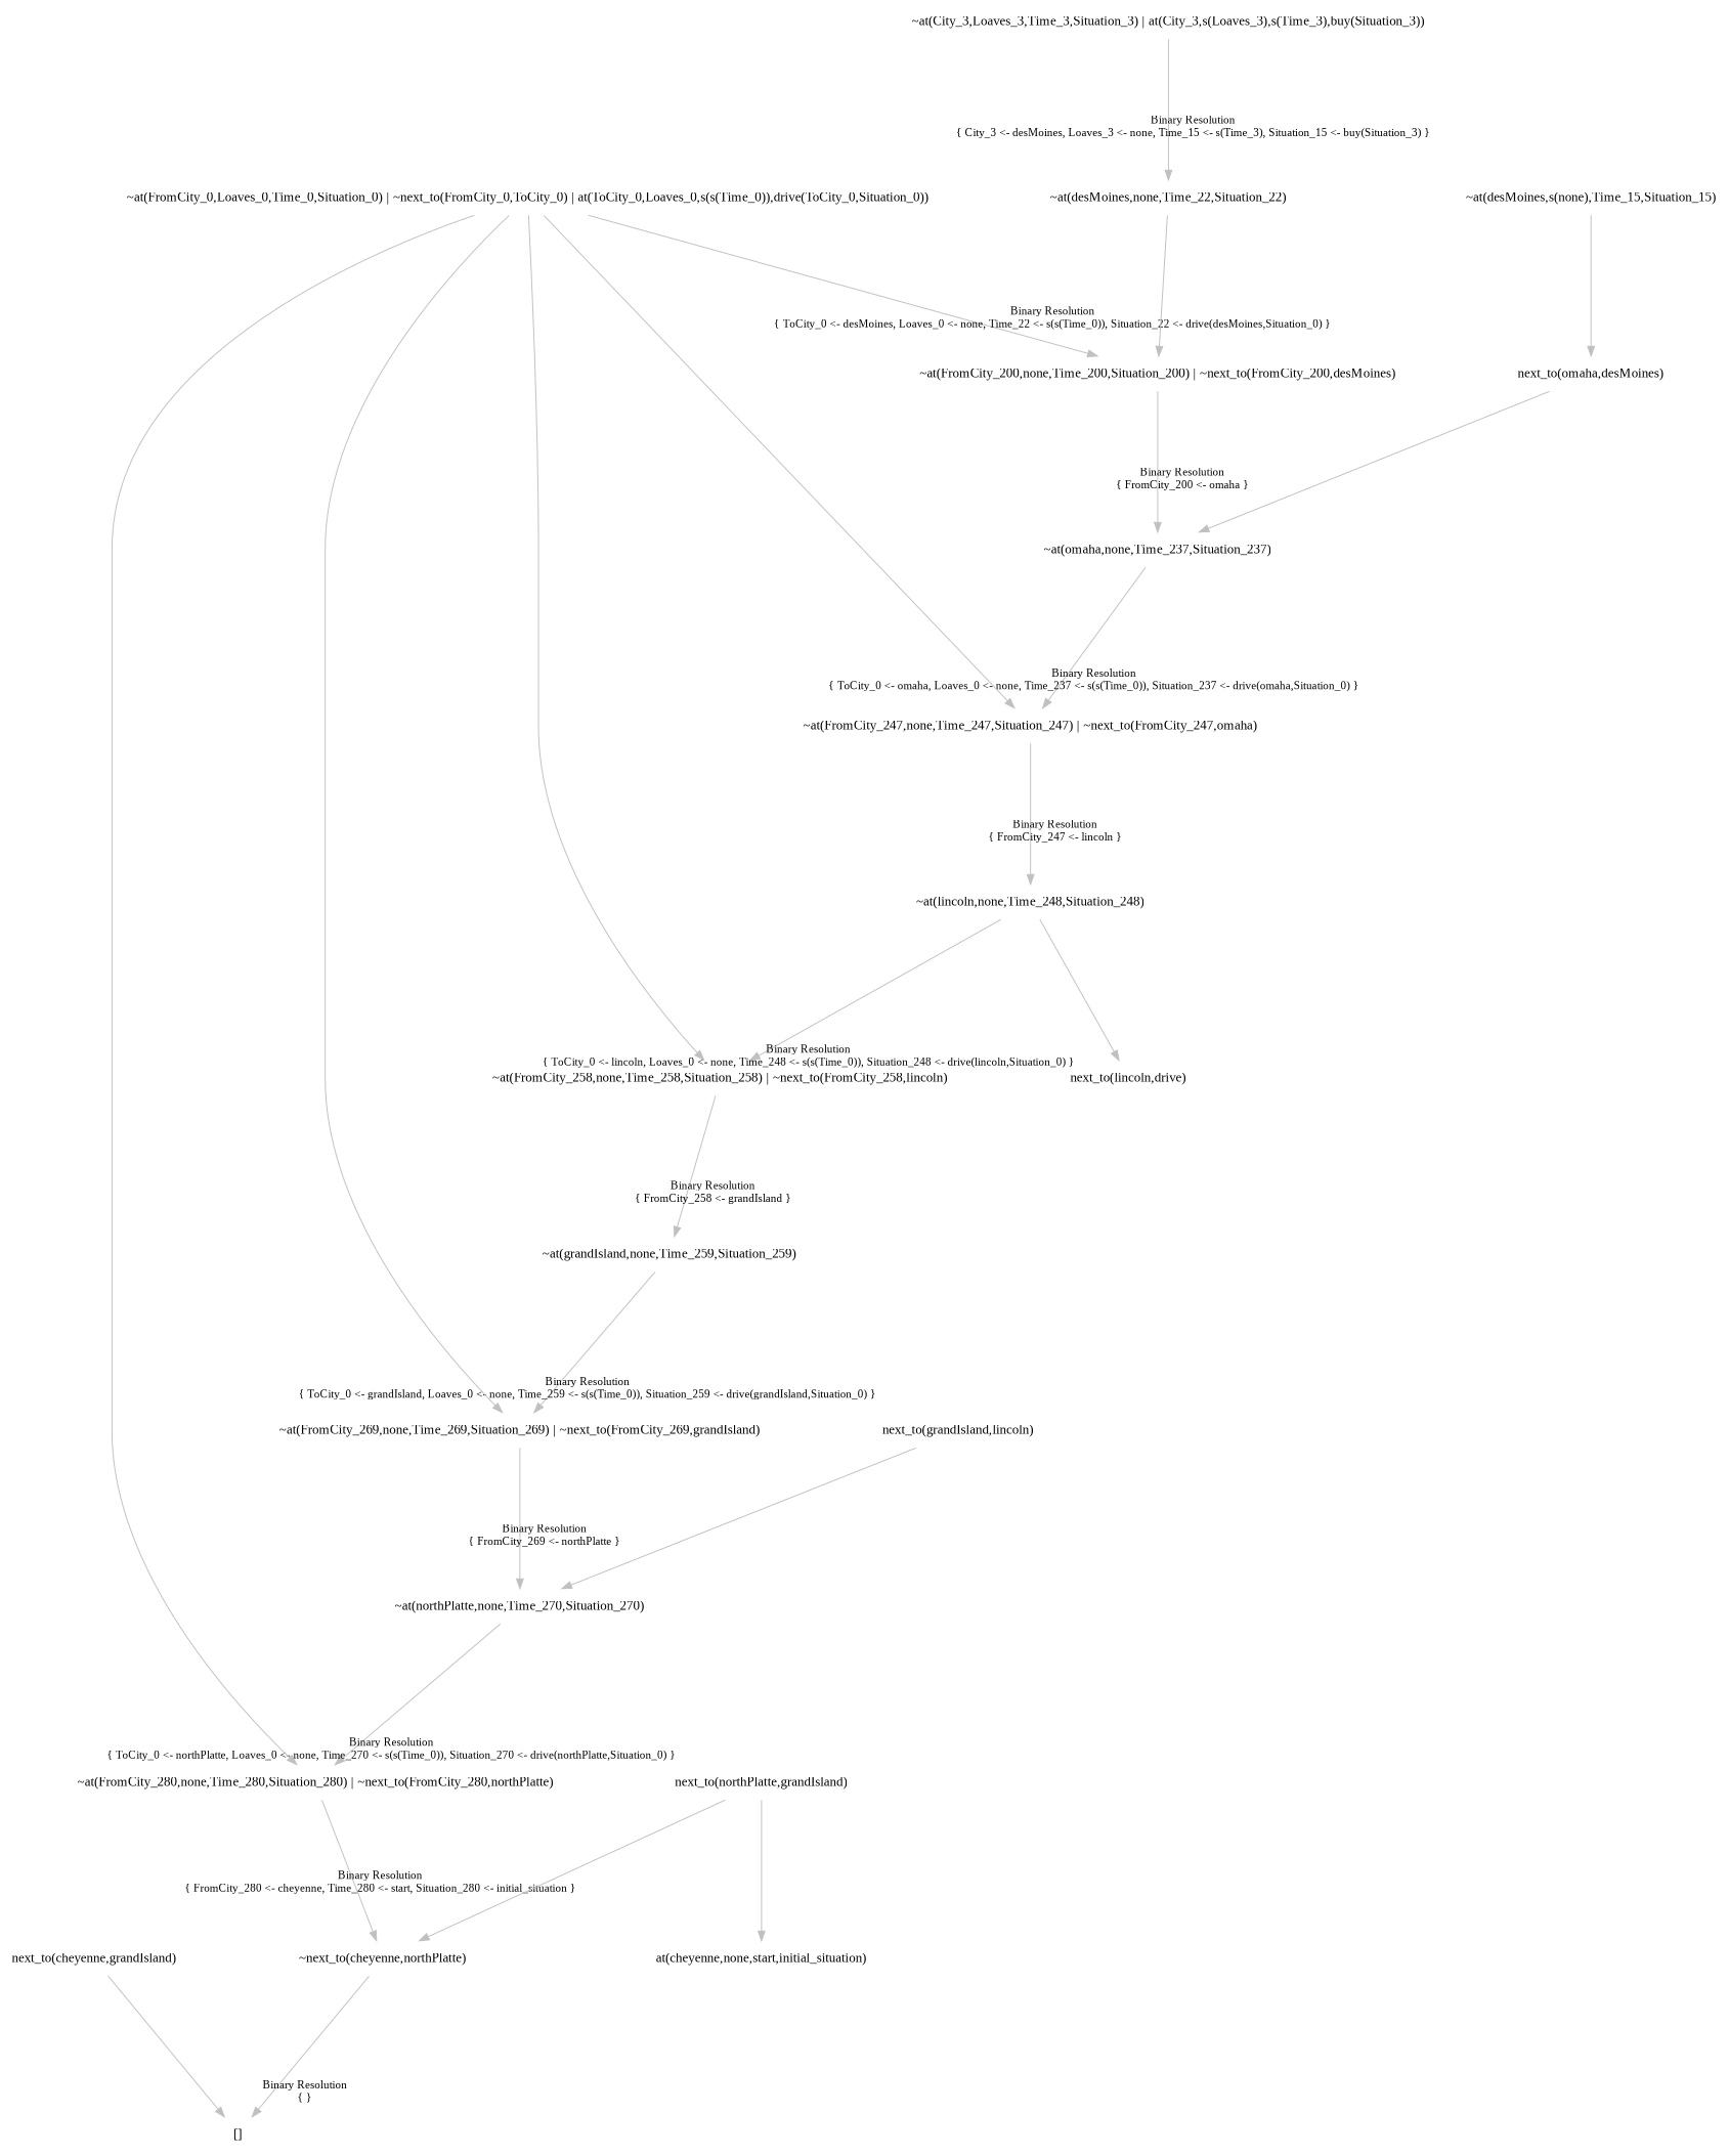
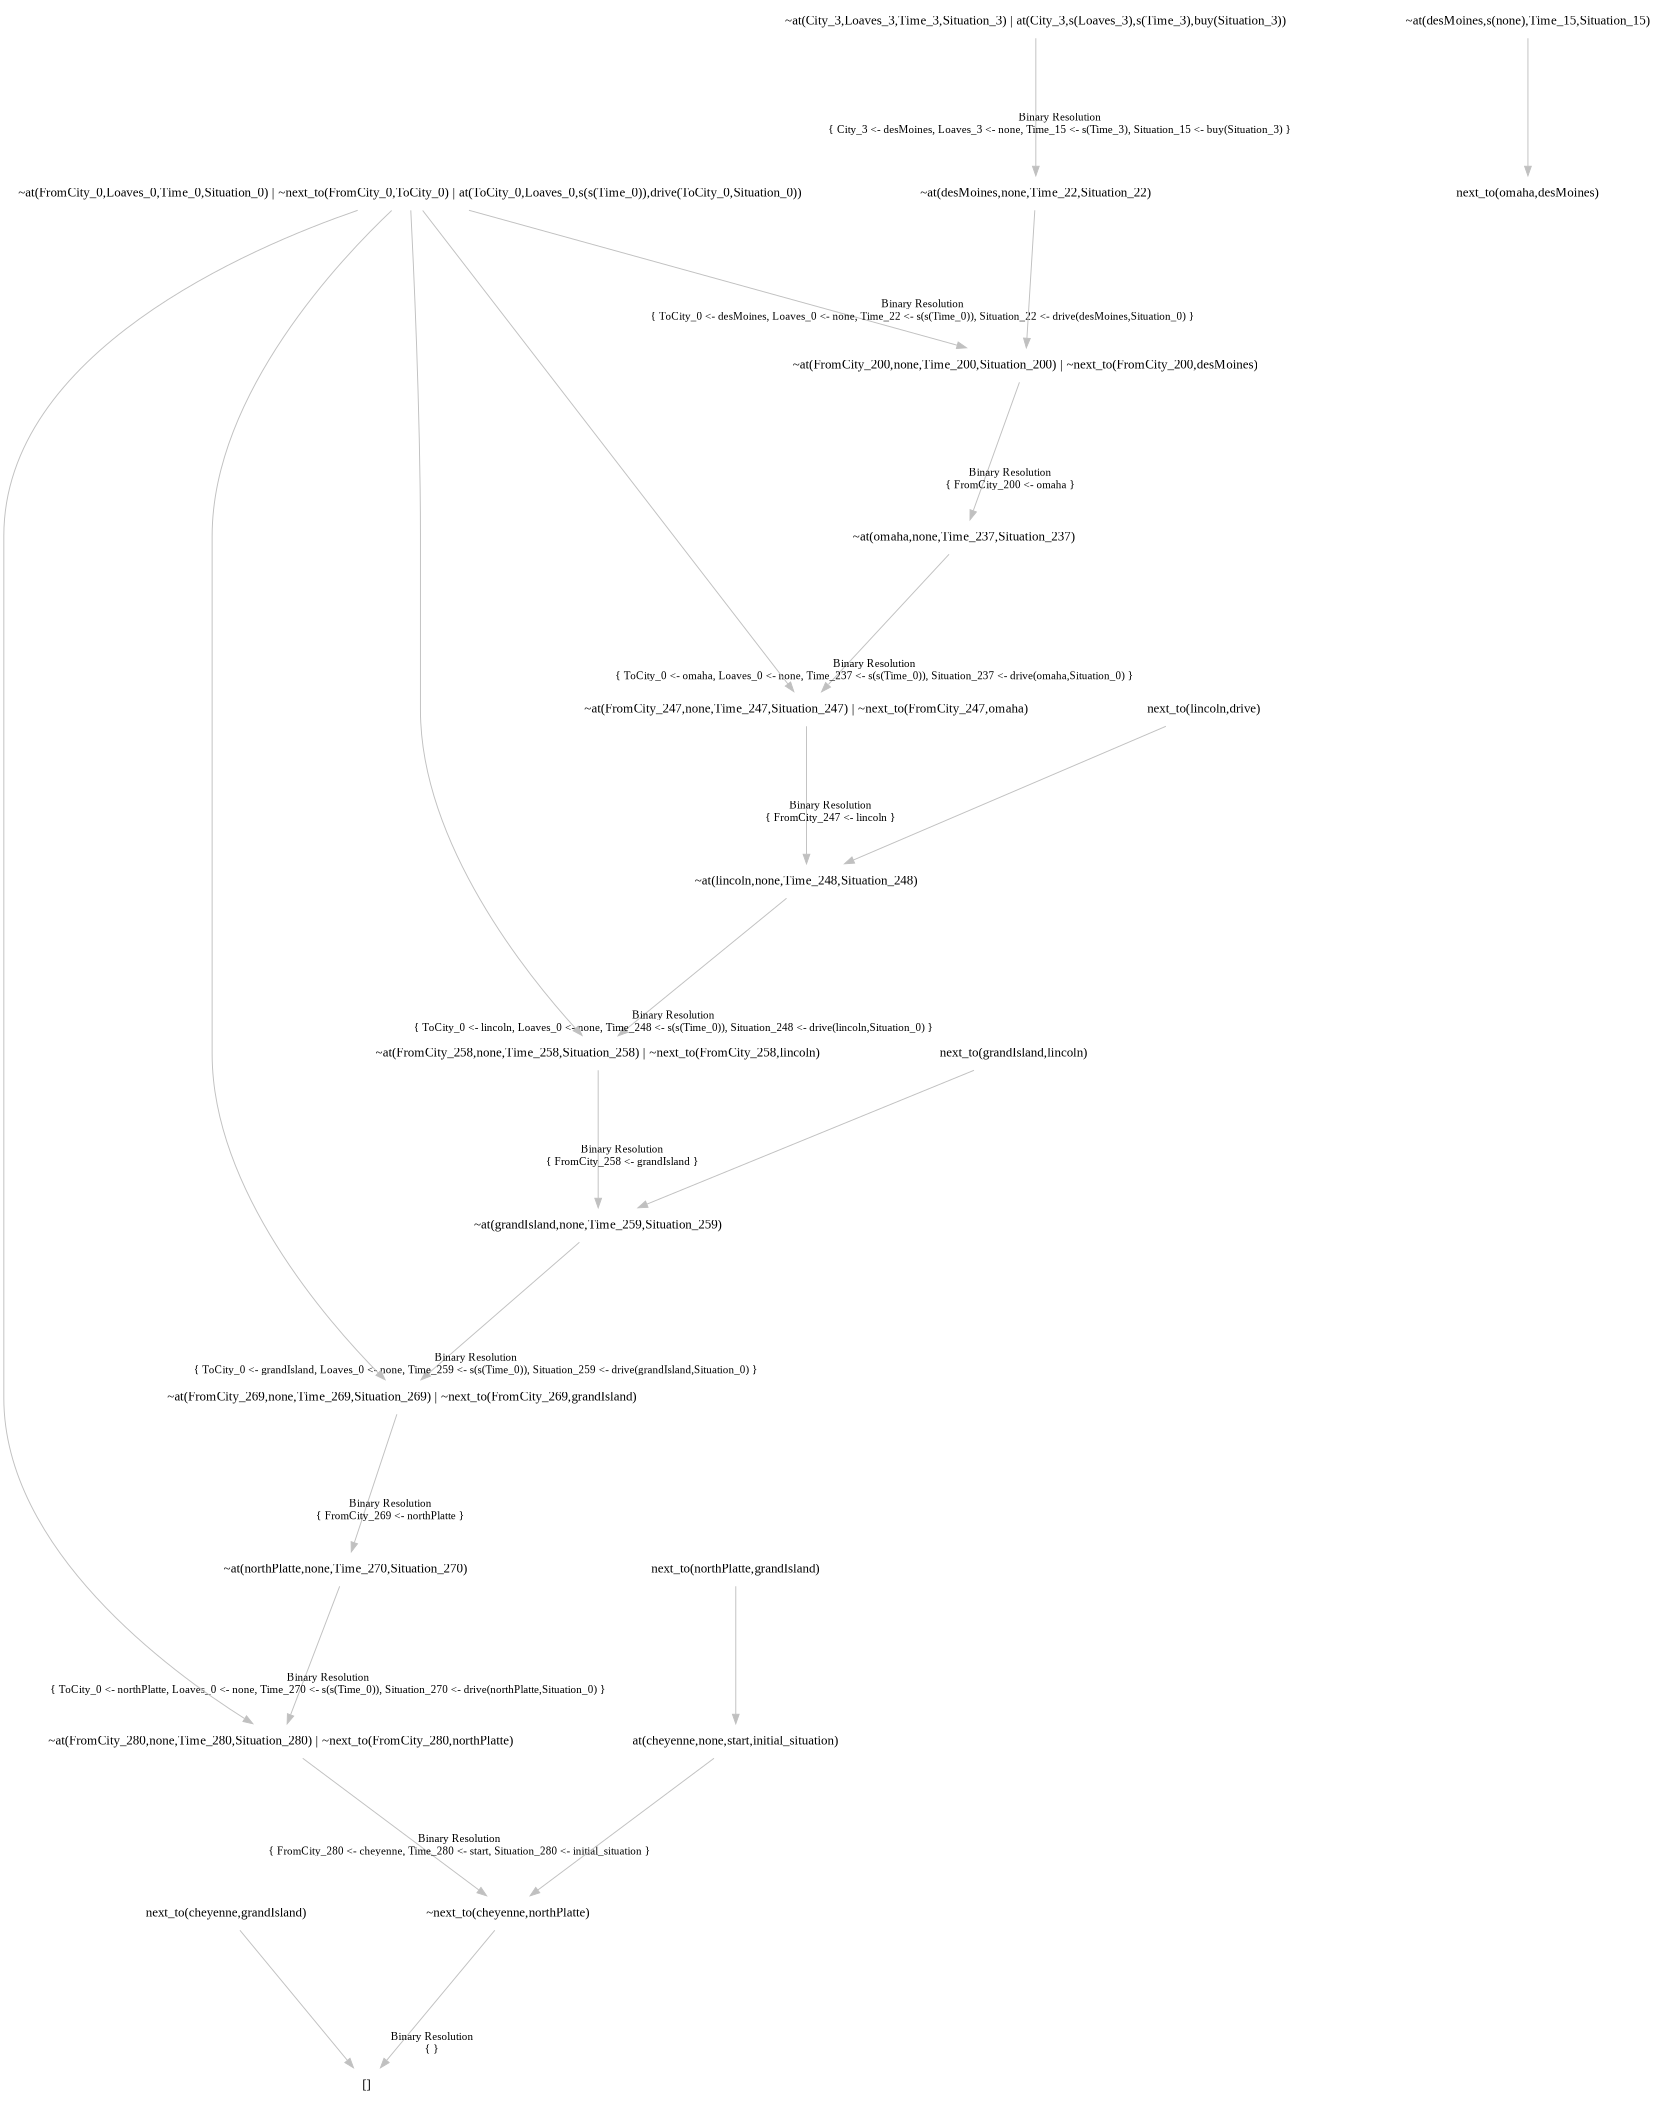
  digraph {
    fontname="Liberation Serif"
    nodesep=1.5
    ranksep=2
    node [fontname="Liberation Serif" shape=plaintext]
    edge [color=gray fontname="Liberation Serif"]
    "~next_to(cheyenne,northPlatte)"
    "[]"
    "~at(FromCity_280,none,Time_280,Situation_280) | ~next_to(FromCity_280,northPlatte)"
    "~at(northPlatte,none,Time_270,Situation_270)"
    "~at(FromCity_269,none,Time_269,Situation_269) | ~next_to(FromCity_269,grandIsland)"
    "~at(grandIsland,none,Time_259,Situation_259)"
    "~at(FromCity_258,none,Time_258,Situation_258) | ~next_to(FromCity_258,lincoln)"
    "~at(lincoln,none,Time_248,Situation_248)"
    "~at(FromCity_247,none,Time_247,Situation_247) | ~next_to(FromCity_247,omaha)"
    "~at(omaha,none,Time_237,Situation_237)"
    "~at(FromCity_200,none,Time_200,Situation_200) | ~next_to(FromCity_200,desMoines)"
    "~at(FromCity_0,Loaves_0,Time_0,Situation_0) | ~next_to(FromCity_0,ToCity_0) | at(ToCity_0,Loaves_0,s(s(Time_0)),drive(ToCity_0,Situation_0))"
    "~at(desMoines,none,Time_22,Situation_22)"
    "~at(City_3,Loaves_3,Time_3,Situation_3) | at(City_3,s(Loaves_3),s(Time_3),buy(Situation_3))"
    "~at(desMoines,s(none),Time_15,Situation_15)"
    "next_to(omaha,desMoines)"
    n17 [label="next_to(lincoln,drive)"]
    "next_to(grandIsland,lincoln)"
    "next_to(northPlatte,grandIsland)"
    "at(cheyenne,none,start,initial_situation)"
    n21 [label="next_to(cheyenne,grandIsland)"]
    "~next_to(cheyenne,northPlatte)" -> "[]" [headlabel="Binary Resolution\n{ }" labeldistance=6 labelfontcolor=black labelfontsize=12]
    "~at(FromCity_280,none,Time_280,Situation_280) | ~next_to(FromCity_280,northPlatte)" -> "~next_to(cheyenne,northPlatte)" [headlabel="Binary Resolution\n{ FromCity_280 <- cheyenne, Time_280 <- start, Situation_280 <- initial_situation }" labeldistance=6 labelfontcolor=black labelfontsize=12]
    "~at(northPlatte,none,Time_270,Situation_270)" -> "~at(FromCity_280,none,Time_280,Situation_280) | ~next_to(FromCity_280,northPlatte)" [headlabel="Binary Resolution\n{ ToCity_0 <- northPlatte, Loaves_0 <- none, Time_270 <- s(s(Time_0)), Situation_270 <- drive(northPlatte,Situation_0) }" labeldistance=6 labelfontcolor=black labelfontsize=12]
    "~at(FromCity_269,none,Time_269,Situation_269) | ~next_to(FromCity_269,grandIsland)" -> "~at(northPlatte,none,Time_270,Situation_270)" [headlabel="Binary Resolution\n{ FromCity_269 <- northPlatte }" labeldistance=6 labelfontcolor=black labelfontsize=12]
    "~at(grandIsland,none,Time_259,Situation_259)" -> "~at(FromCity_269,none,Time_269,Situation_269) | ~next_to(FromCity_269,grandIsland)" [headlabel="Binary Resolution\n{ ToCity_0 <- grandIsland, Loaves_0 <- none, Time_259 <- s(s(Time_0)), Situation_259 <- drive(grandIsland,Situation_0) }" labeldistance=6 labelfontcolor=black labelfontsize=12]
    "~at(FromCity_258,none,Time_258,Situation_258) | ~next_to(FromCity_258,lincoln)" -> "~at(grandIsland,none,Time_259,Situation_259)" [headlabel="Binary Resolution\n{ FromCity_258 <- grandIsland }" labeldistance=6 labelfontcolor=black labelfontsize=12]
    "~at(lincoln,none,Time_248,Situation_248)" -> "~at(FromCity_258,none,Time_258,Situation_258) | ~next_to(FromCity_258,lincoln)" [headlabel="Binary Resolution\n{ ToCity_0 <- lincoln, Loaves_0 <- none, Time_248 <- s(s(Time_0)), Situation_248 <- drive(lincoln,Situation_0) }" labeldistance=6 labelfontcolor=black labelfontsize=12]
    "~at(FromCity_247,none,Time_247,Situation_247) | ~next_to(FromCity_247,omaha)" -> "~at(lincoln,none,Time_248,Situation_248)" [headlabel="Binary Resolution\n{ FromCity_247 <- lincoln }" labeldistance=6 labelfontcolor=black labelfontsize=12]
    "~at(omaha,none,Time_237,Situation_237)" -> "~at(FromCity_247,none,Time_247,Situation_247) | ~next_to(FromCity_247,omaha)" [headlabel="Binary Resolution\n{ ToCity_0 <- omaha, Loaves_0 <- none, Time_237 <- s(s(Time_0)), Situation_237 <- drive(omaha,Situation_0) }" labeldistance=6 labelfontcolor=black labelfontsize=12]
    "~at(FromCity_200,none,Time_200,Situation_200) | ~next_to(FromCity_200,desMoines)" -> "~at(omaha,none,Time_237,Situation_237)" [headlabel="Binary Resolution\n{ FromCity_200 <- omaha }" labeldistance=6 labelfontcolor=black labelfontsize=12]
    "~at(FromCity_0,Loaves_0,Time_0,Situation_0) | ~next_to(FromCity_0,ToCity_0) | at(ToCity_0,Loaves_0,s(s(Time_0)),drive(ToCity_0,Situation_0))" -> "~at(FromCity_280,none,Time_280,Situation_280) | ~next_to(FromCity_280,northPlatte)"
    "~at(FromCity_0,Loaves_0,Time_0,Situation_0) | ~next_to(FromCity_0,ToCity_0) | at(ToCity_0,Loaves_0,s(s(Time_0)),drive(ToCity_0,Situation_0))" -> "~at(FromCity_269,none,Time_269,Situation_269) | ~next_to(FromCity_269,grandIsland)"
    "~at(FromCity_0,Loaves_0,Time_0,Situation_0) | ~next_to(FromCity_0,ToCity_0) | at(ToCity_0,Loaves_0,s(s(Time_0)),drive(ToCity_0,Situation_0))" -> "~at(FromCity_258,none,Time_258,Situation_258) | ~next_to(FromCity_258,lincoln)"
    "~at(FromCity_0,Loaves_0,Time_0,Situation_0) | ~next_to(FromCity_0,ToCity_0) | at(ToCity_0,Loaves_0,s(s(Time_0)),drive(ToCity_0,Situation_0))" -> "~at(FromCity_247,none,Time_247,Situation_247) | ~next_to(FromCity_247,omaha)"
    "~at(FromCity_0,Loaves_0,Time_0,Situation_0) | ~next_to(FromCity_0,ToCity_0) | at(ToCity_0,Loaves_0,s(s(Time_0)),drive(ToCity_0,Situation_0))" -> "~at(FromCity_200,none,Time_200,Situation_200) | ~next_to(FromCity_200,desMoines)" [headlabel="Binary Resolution\n{ ToCity_0 <- desMoines, Loaves_0 <- none, Time_22 <- s(s(Time_0)), Situation_22 <- drive(desMoines,Situation_0) }" labeldistance=6 labelfontcolor=black labelfontsize=12]
    "~at(desMoines,none,Time_22,Situation_22)" -> "~at(FromCity_200,none,Time_200,Situation_200) | ~next_to(FromCity_200,desMoines)"
    "~at(City_3,Loaves_3,Time_3,Situation_3) | at(City_3,s(Loaves_3),s(Time_3),buy(Situation_3))" -> "~at(desMoines,none,Time_22,Situation_22)" [headlabel="Binary Resolution\n{ City_3 <- desMoines, Loaves_3 <- none, Time_15 <- s(Time_3), Situation_15 <- buy(Situation_3) }" labeldistance=6 labelfontcolor=black labelfontsize=12]
    "~at(desMoines,s(none),Time_15,Situation_15)" -> "next_to(omaha,desMoines)"
-   "next_to(omaha,desMoines)" -> "~at(omaha,none,Time_237,Situation_237)"
-   "~at(lincoln,none,Time_248,Situation_248)" -> n17
-   "next_to(grandIsland,lincoln)" -> "~at(northPlatte,none,Time_270,Situation_270)"
+   n17 -> "~at(lincoln,none,Time_248,Situation_248)"
+   "next_to(grandIsland,lincoln)" -> "~at(grandIsland,none,Time_259,Situation_259)"
    "next_to(northPlatte,grandIsland)" -> "at(cheyenne,none,start,initial_situation)"
-   "next_to(northPlatte,grandIsland)" -> "~next_to(cheyenne,northPlatte)"
+   "at(cheyenne,none,start,initial_situation)" -> "~next_to(cheyenne,northPlatte)"
    n21 -> "[]"
  }
